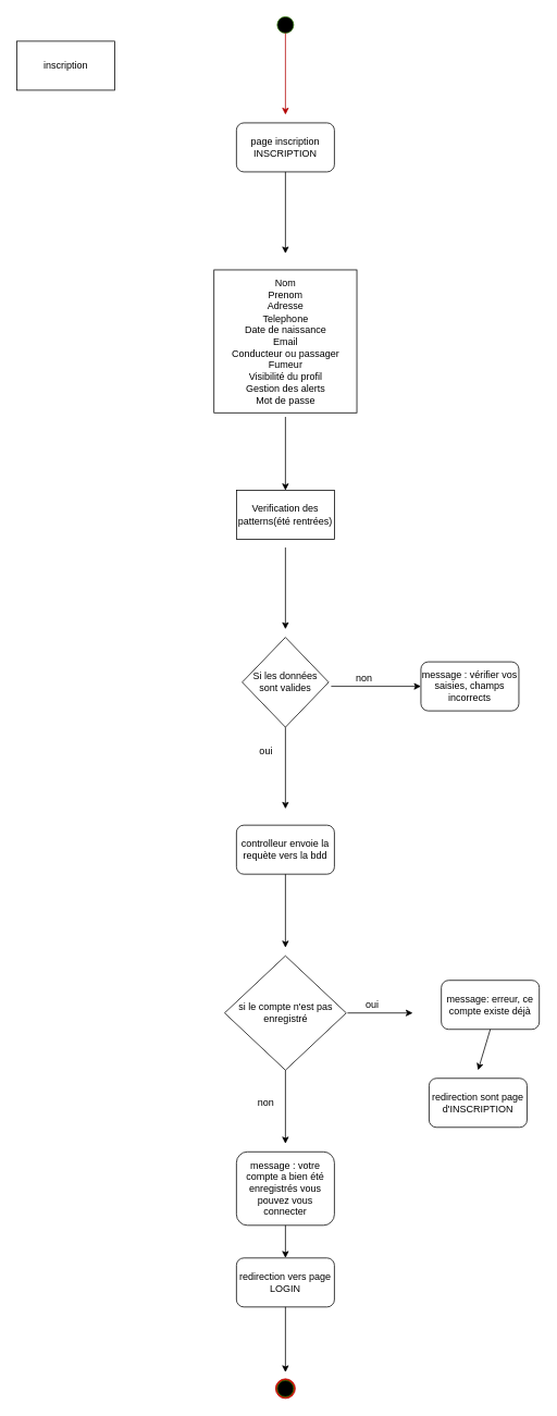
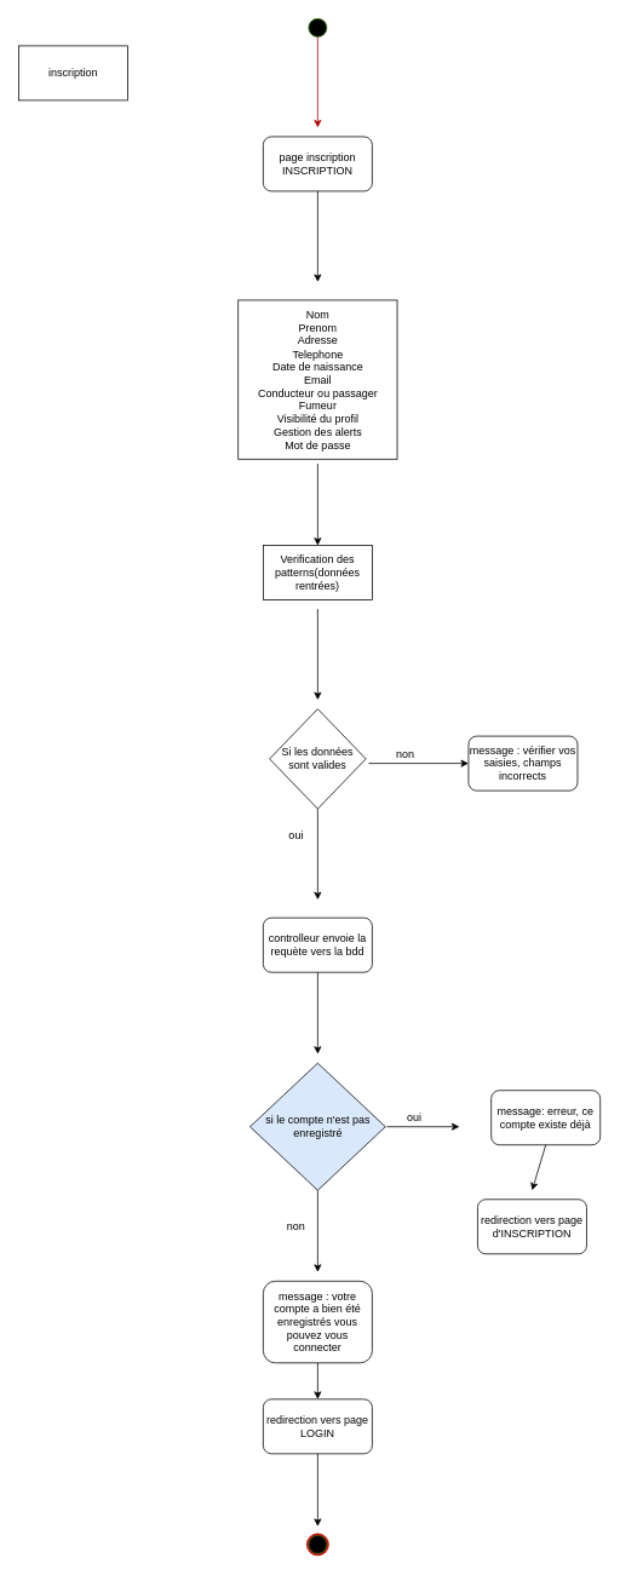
  <mxCell id="0" />
  <mxCell id="1" parent="0" />
  <mxCell id="2" value="" style="ellipse;whiteSpace=wrap;html=1;aspect=fixed;fontColor=#ffffff;fillColor=#e51400;align=center;strokeColor=#B20000;" vertex="1" parent="1"><mxGeometry x="337" y="1688" width="24" height="24" as="geometry" /></mxCell>
  <mxCell id="3" value="inscription" style="rounded=0;whiteSpace=wrap;html=1;" vertex="1" parent="1"><mxGeometry x="20" y="50" width="120" height="60" as="geometry" /></mxCell>
  <mxCell id="4" value="" style="ellipse;whiteSpace=wrap;html=1;aspect=fixed;strokeColor=#2D7600;fontColor=#ffffff;fillColor=#000000;" vertex="1" parent="1"><mxGeometry x="339" y="20" width="20" height="20" as="geometry" /></mxCell>
  <mxCell id="5" value="" style="endArrow=classic;html=1;exitX=0.5;exitY=1;exitDx=0;exitDy=0;fillColor=#e51400;strokeColor=#B20000;" edge="1" parent="1" source="4"><mxGeometry width="50" height="50" relative="1" as="geometry"><mxPoint x="215" y="120" as="sourcePoint" /><mxPoint x="349" y="140" as="targetPoint" /></mxGeometry></mxCell>
  <mxCell id="6" value="&lt;div&gt;page inscription&lt;/div&gt;&lt;div&gt;INSCRIPTION&lt;br&gt;&lt;/div&gt;" style="rounded=1;whiteSpace=wrap;html=1;" vertex="1" parent="1"><mxGeometry x="289" y="150" width="120" height="60" as="geometry" /></mxCell>
  <mxCell id="7" value="" style="endArrow=classic;html=1;exitX=0.5;exitY=1;exitDx=0;exitDy=0;" edge="1" parent="1" source="6"><mxGeometry width="50" height="50" relative="1" as="geometry"><mxPoint x="215" y="300" as="sourcePoint" /><mxPoint x="349" y="310" as="targetPoint" /></mxGeometry></mxCell>
  <mxCell id="8" value="" style="endArrow=classic;html=1;exitX=0.5;exitY=1;exitDx=0;exitDy=0;" edge="1" parent="1"><mxGeometry width="50" height="50" relative="1" as="geometry"><mxPoint x="349" y="510" as="sourcePoint" /><mxPoint x="349" y="600" as="targetPoint" /></mxGeometry></mxCell>
  <mxCell id="9" value="" style="endArrow=classic;html=1;exitX=0.5;exitY=1;exitDx=0;exitDy=0;" edge="1" parent="1"><mxGeometry width="50" height="50" relative="1" as="geometry"><mxPoint x="349" y="670" as="sourcePoint" /><mxPoint x="349" y="770" as="targetPoint" /></mxGeometry></mxCell>
  <mxCell id="10" value="Si les données sont valides" style="rhombus;whiteSpace=wrap;html=1;align=center;" vertex="1" parent="1"><mxGeometry x="296" y="780" width="106" height="110" as="geometry" /></mxCell>
  <mxCell id="11" value="" style="endArrow=classic;html=1;fontColor=#000000;" edge="1" parent="1"><mxGeometry width="50" height="50" relative="1" as="geometry"><mxPoint x="405" y="840" as="sourcePoint" /><mxPoint x="515" y="840" as="targetPoint" /></mxGeometry></mxCell>
  <mxCell id="12" value="non" style="text;html=1;align=center;verticalAlign=middle;resizable=0;points=[];autosize=1;strokeColor=none;fontColor=#000000;" vertex="1" parent="1"><mxGeometry x="425" y="820" width="40" height="20" as="geometry" /></mxCell>
  <mxCell id="13" value="&lt;div&gt;Nom&lt;/div&gt;&lt;div&gt;Prenom&lt;/div&gt;&lt;div&gt;Adresse&lt;/div&gt;&lt;div&gt;Telephone&lt;/div&gt;&lt;div&gt;Date de naissance&lt;/div&gt;&lt;div&gt;Email&lt;/div&gt;&lt;div&gt;Conducteur ou passager&lt;/div&gt;&lt;div&gt;Fumeur&lt;/div&gt;&lt;div&gt;Visibilité du profil&lt;/div&gt;&lt;div&gt;Gestion des alerts&lt;/div&gt;&lt;div&gt;Mot de passe&lt;br&gt;&lt;/div&gt;" style="whiteSpace=wrap;html=1;aspect=fixed;align=center;" vertex="1" parent="1"><mxGeometry x="261.5" y="330" width="175" height="175" as="geometry" /></mxCell>
- <mxCell id="14" value="Verification des patterns(été rentrées)" style="rounded=0;whiteSpace=wrap;html=1;align=center;" vertex="1" parent="1"><mxGeometry x="289" y="600" width="120" height="60" as="geometry" /></mxCell>
+ <mxCell id="14" value="Verification des patterns(données rentrées)" style="rounded=0;whiteSpace=wrap;html=1;align=center;" vertex="1" parent="1"><mxGeometry x="289" y="600" width="120" height="60" as="geometry" /></mxCell>
  <mxCell id="15" value="message : vérifier vos saisies, champs incorrects" style="rounded=1;whiteSpace=wrap;html=1;align=center;" vertex="1" parent="1"><mxGeometry x="515" y="810" width="120" height="60" as="geometry" /></mxCell>
  <mxCell id="16" value="" style="endArrow=classic;html=1;fontColor=#000000;exitX=0.5;exitY=1;exitDx=0;exitDy=0;" edge="1" parent="1" source="10"><mxGeometry width="50" height="50" relative="1" as="geometry"><mxPoint x="345" y="900" as="sourcePoint" /><mxPoint x="349" y="990" as="targetPoint" /></mxGeometry></mxCell>
  <mxCell id="17" value="controlleur envoie la requète vers la bdd" style="whiteSpace=wrap;html=1;align=center;rounded=1;" vertex="1" parent="1"><mxGeometry x="289" y="1010" width="120" height="60" as="geometry" /></mxCell>
  <mxCell id="18" value="" style="endArrow=classic;html=1;fontColor=#000000;exitX=0.5;exitY=1;exitDx=0;exitDy=0;" edge="1" parent="1" source="17"><mxGeometry width="50" height="50" relative="1" as="geometry"><mxPoint x="395" y="1170" as="sourcePoint" /><mxPoint x="349" y="1160" as="targetPoint" /></mxGeometry></mxCell>
- <mxCell id="19" value="si le compte n'est pas enregistré" style="rhombus;whiteSpace=wrap;html=1;align=center;" vertex="1" parent="1"><mxGeometry x="274.5" y="1170" width="149" height="140" as="geometry" /></mxCell>
+ <mxCell id="19" value="si le compte n'est pas enregistré" style="rhombus;whiteSpace=wrap;html=1;align=center;fillColor=#dae8fc;" vertex="1" parent="1"><mxGeometry x="274.5" y="1170" width="149" height="140" as="geometry" /></mxCell>
  <mxCell id="20" value="" style="endArrow=classic;html=1;fontColor=#000000;exitX=0.5;exitY=1;exitDx=0;exitDy=0;" edge="1" parent="1" source="19"><mxGeometry width="50" height="50" relative="1" as="geometry"><mxPoint x="395" y="1350" as="sourcePoint" /><mxPoint x="349" y="1400" as="targetPoint" /></mxGeometry></mxCell>
  <mxCell id="21" value="" style="endArrow=classic;html=1;fontColor=#000000;" edge="1" parent="1"><mxGeometry width="50" height="50" relative="1" as="geometry"><mxPoint x="425" y="1240" as="sourcePoint" /><mxPoint x="505" y="1240" as="targetPoint" /></mxGeometry></mxCell>
  <mxCell id="22" value="oui" style="text;html=1;align=center;verticalAlign=middle;resizable=0;points=[];autosize=1;strokeColor=none;fontColor=#000000;" vertex="1" parent="1"><mxGeometry x="440" y="1220" width="30" height="20" as="geometry" /></mxCell>
  <mxCell id="23" value="oui" style="text;html=1;align=center;verticalAlign=middle;resizable=0;points=[];autosize=1;strokeColor=none;fontColor=#000000;" vertex="1" parent="1"><mxGeometry x="310" y="910" width="30" height="20" as="geometry" /></mxCell>
  <mxCell id="24" value="non" style="text;html=1;align=center;verticalAlign=middle;resizable=0;points=[];autosize=1;strokeColor=none;fontColor=#000000;" vertex="1" parent="1"><mxGeometry x="305" y="1340" width="40" height="20" as="geometry" /></mxCell>
  <mxCell id="25" value="message: erreur, ce compte existe déjà" style="rounded=1;whiteSpace=wrap;html=1;align=center;" vertex="1" parent="1"><mxGeometry x="540" y="1200" width="120" height="60" as="geometry" /></mxCell>
- <mxCell id="26" value="redirection sont page d'INSCRIPTION" style="rounded=1;whiteSpace=wrap;html=1;align=center;" vertex="1" parent="1"><mxGeometry x="525" y="1320" width="120" height="60" as="geometry" /></mxCell>
+ <mxCell id="26" value="redirection vers page d'INSCRIPTION" style="rounded=1;whiteSpace=wrap;html=1;align=center;" vertex="1" parent="1"><mxGeometry x="525" y="1320" width="120" height="60" as="geometry" /></mxCell>
  <mxCell id="27" value="" style="endArrow=classic;html=1;fontColor=#000000;exitX=0.5;exitY=1;exitDx=0;exitDy=0;" edge="1" parent="1" source="25"><mxGeometry width="50" height="50" relative="1" as="geometry"><mxPoint x="395" y="1260" as="sourcePoint" /><mxPoint x="585" y="1310" as="targetPoint" /></mxGeometry></mxCell>
  <mxCell id="28" value="message : votre compte a bien été enregistrés vous pouvez vous connecter" style="rounded=1;whiteSpace=wrap;html=1;align=center;" vertex="1" parent="1"><mxGeometry x="289" y="1410" width="120" height="90" as="geometry" /></mxCell>
  <mxCell id="29" value="" style="endArrow=classic;html=1;fontColor=#000000;exitX=0.5;exitY=1;exitDx=0;exitDy=0;" edge="1" parent="1" source="28" target="30"><mxGeometry width="50" height="50" relative="1" as="geometry"><mxPoint x="395" y="1470" as="sourcePoint" /><mxPoint x="349" y="1570" as="targetPoint" /></mxGeometry></mxCell>
  <mxCell id="30" value="&lt;div&gt;redirection vers page &lt;br&gt;&lt;/div&gt;&lt;div&gt;LOGIN&lt;br&gt;&lt;/div&gt;" style="rounded=1;whiteSpace=wrap;html=1;align=center;" vertex="1" parent="1"><mxGeometry x="289" y="1540" width="120" height="60" as="geometry" /></mxCell>
  <mxCell id="31" value="" style="endArrow=classic;html=1;fontColor=#000000;exitX=0.5;exitY=1;exitDx=0;exitDy=0;" edge="1" parent="1" source="30"><mxGeometry width="50" height="50" relative="1" as="geometry"><mxPoint x="395" y="1590" as="sourcePoint" /><mxPoint x="349" y="1680" as="targetPoint" /></mxGeometry></mxCell>
  <mxCell id="32" value="" style="ellipse;whiteSpace=wrap;html=1;aspect=fixed;strokeColor=#2D7600;fontColor=#ffffff;fillColor=#000000;" vertex="1" parent="1"><mxGeometry x="339" y="1690" width="20" height="20" as="geometry" /></mxCell>
